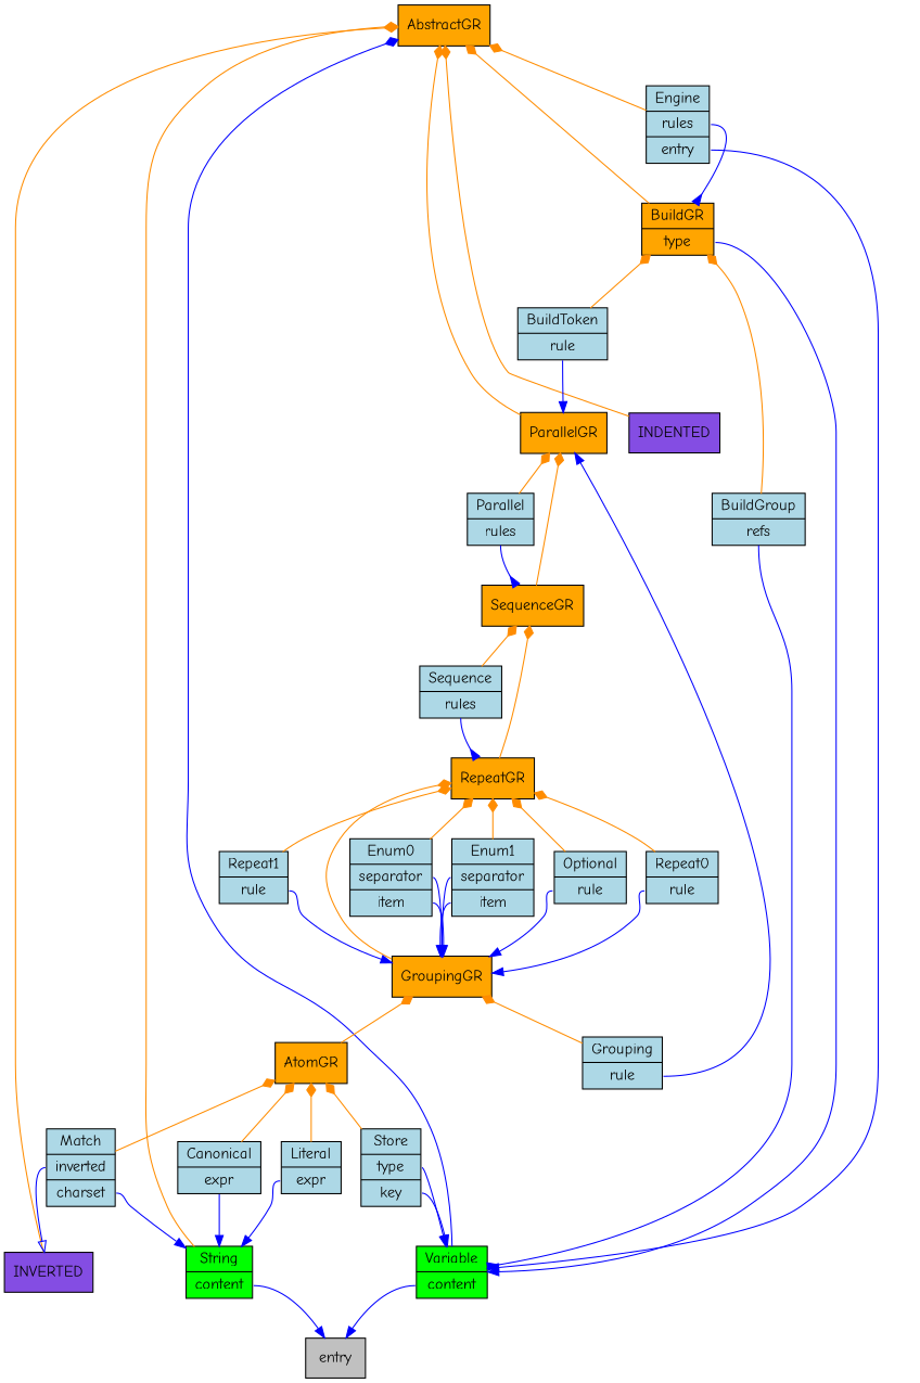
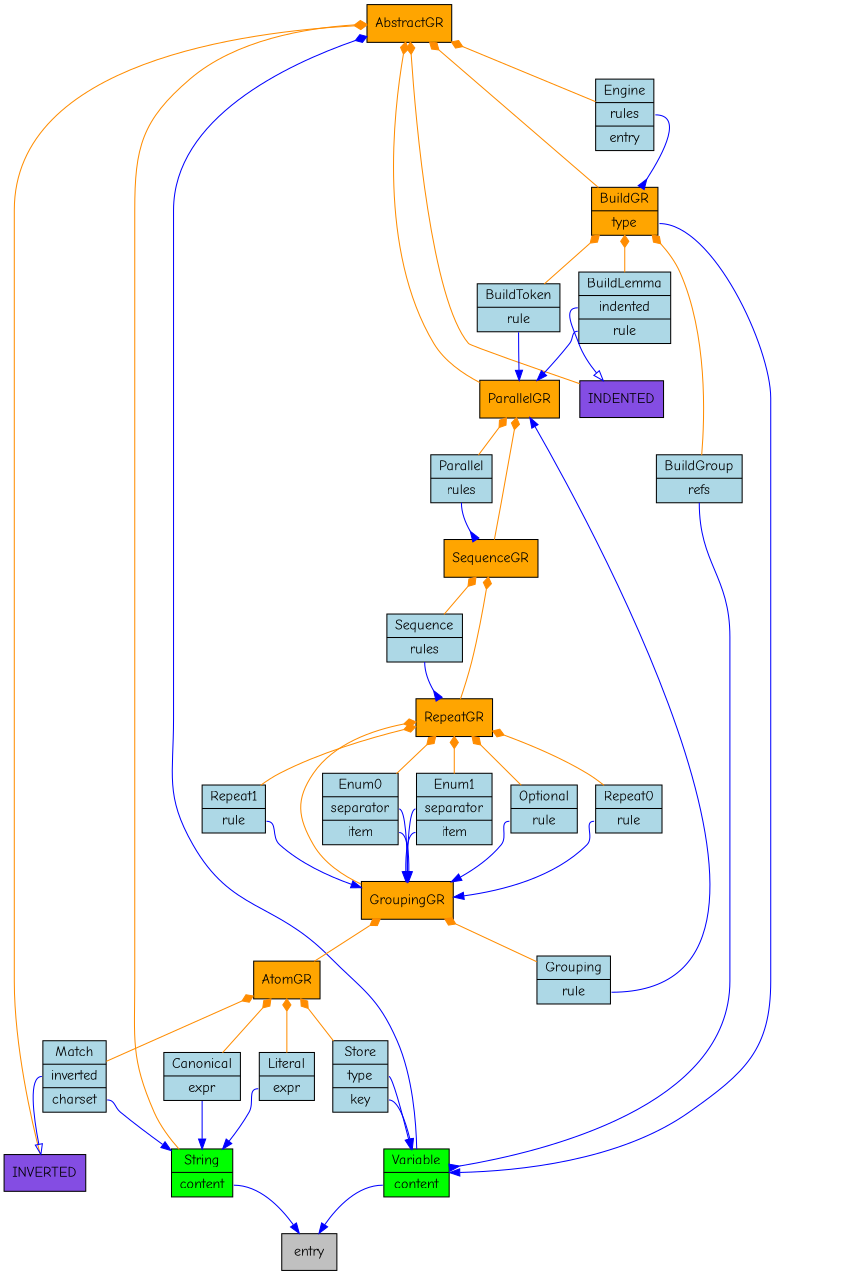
  digraph {
    fontname="Comic Neue"
    node [fillcolor=lightblue fontname="Comic Neue" shape=record style=filled]
    edge [arrowtail=diamond color=blue dir=back fontname="Comic Neue"]
    n1 [fillcolor=orange label="{ <> AbstractGR  }"]
    n2 [fillcolor="#844de3" label=INDENTED shape=rect]
    n3 [fillcolor="#844de3" label=INVERTED shape=rect]
    n4 [fillcolor=lime label="{ <> String | <content> content  }"]
    n5 [fillcolor=lime label="{ <> Variable | <content> content  }"]
    n6 [label="{ <> Engine | <rules> rules  | <entry> entry  }"]
    n7 [fillcolor=orange label="{ <> BuildGR | <type> type  }"]
    n8 [fillcolor=orange label="{ <> ParallelGR  }"]
    n9 [fillcolor=gray label=entry shape=rect]
    n10 [label="{ <> BuildGroup | <refs> refs  }"]
+   n11 [label="{ <> BuildLemma | <indented> indented  | <rule> rule  }"]
    n12 [label="{ <> BuildToken | <rule> rule  }"]
    n13 [label="{ <> Parallel | <rules> rules  }"]
    n14 [fillcolor=orange label="{ <> SequenceGR  }"]
    n15 [label="{ <> Sequence | <rules> rules  }"]
    n16 [fillcolor=orange label="{ <> RepeatGR  }"]
    n17 [label="{ <> Enum0 | <separator> separator  | <item> item  }"]
    n18 [label="{ <> Enum1 | <separator> separator  | <item> item  }"]
    n19 [label="{ <> Optional | <rule> rule  }"]
    n20 [label="{ <> Repeat0 | <rule> rule  }"]
    n21 [label="{ <> Repeat1 | <rule> rule  }"]
    n22 [fillcolor=orange label="{ <> GroupingGR  }"]
    n23 [label="{ <> Grouping | <rule> rule  }"]
    n24 [fillcolor=orange label="{ <> AtomGR  }"]
    n25 [label="{ <> Canonical | <expr> expr  }"]
    n26 [label="{ <> Literal | <expr> expr  }"]
    n27 [label="{ <> Match | <inverted> inverted  | <charset> charset  }"]
    n28 [label="{ <> Store | <type> type  | <key> key  }"]
    n1 -> n2 [color=darkorange]
    n1 -> n3 [color=darkorange]
    n1 -> n4 [color=darkorange]
    n1 -> n5
    n1 -> n6 [color=darkorange]
    n1 -> n7 [color=darkorange]
    n1 -> n8 [color=darkorange]
    n4 -> n9 [arrowhead=normal tailport=content arrowtail="" dir=""]
    n5 -> n9 [arrowhead=normal tailport=content arrowtail="" dir=""]
-   n6 -> n5 [arrowhead=normal tailport=entry arrowtail="" dir=""]
    n6 -> n7 [arrowhead=inv tailport=rules arrowtail="" dir=""]
    n7 -> n5 [arrowhead=normal tailport=type arrowtail="" dir=""]
    n7 -> n10 [color=darkorange]
+   n7 -> n11 [color=darkorange]
    n7 -> n12 [color=darkorange]
    n8 -> n13 [color=darkorange]
    n8 -> n14 [color=darkorange]
    n10 -> n5 [arrowhead=inv tailport=refs arrowtail="" dir=""]
+   n11 -> n2 [arrowhead=onormal tailport=indented arrowtail="" dir=""]
+   n11 -> n8 [arrowhead=normal tailport=rule arrowtail="" dir=""]
    n12 -> n8 [arrowhead=normal tailport=rule arrowtail="" dir=""]
    n13 -> n14 [arrowhead=inv tailport=rules arrowtail="" dir=""]
    n14 -> n15 [color=darkorange]
    n14 -> n16 [color=darkorange]
    n15 -> n16 [arrowhead=inv tailport=rules arrowtail="" dir=""]
    n16 -> n17 [color=darkorange]
    n16 -> n18 [color=darkorange]
    n16 -> n19 [color=darkorange]
    n16 -> n20 [color=darkorange]
    n16 -> n21 [color=darkorange]
    n16 -> n22 [color=darkorange]
    n17 -> n22 [arrowhead=normal tailport=item arrowtail="" dir=""]
    n17 -> n22 [arrowhead=normal tailport=separator arrowtail="" dir=""]
    n18 -> n22 [arrowhead=normal tailport=item arrowtail="" dir=""]
    n18 -> n22 [arrowhead=normal tailport=separator arrowtail="" dir=""]
    n19 -> n22 [arrowhead=normal tailport=rule arrowtail="" dir=""]
    n20 -> n22 [arrowhead=normal tailport=rule arrowtail="" dir=""]
    n21 -> n22 [arrowhead=normal tailport=rule arrowtail="" dir=""]
    n22 -> n23 [color=darkorange]
    n22 -> n24 [color=darkorange]
    n23 -> n8 [arrowhead=normal tailport=rule arrowtail="" dir=""]
    n24 -> n25 [color=darkorange]
    n24 -> n26 [color=darkorange]
    n24 -> n27 [color=darkorange]
    n24 -> n28 [color=darkorange]
    n25 -> n4 [arrowhead=normal tailport=expr arrowtail="" dir=""]
    n26 -> n4 [arrowhead=normal tailport=expr arrowtail="" dir=""]
    n27 -> n3 [arrowhead=onormal tailport=inverted arrowtail="" dir=""]
    n27 -> n4 [arrowhead=normal tailport=charset arrowtail="" dir=""]
    n28 -> n5 [arrowhead=normal tailport=key arrowtail="" dir=""]
    n28 -> n5 [arrowhead=normal tailport=type arrowtail="" dir=""]
  }
